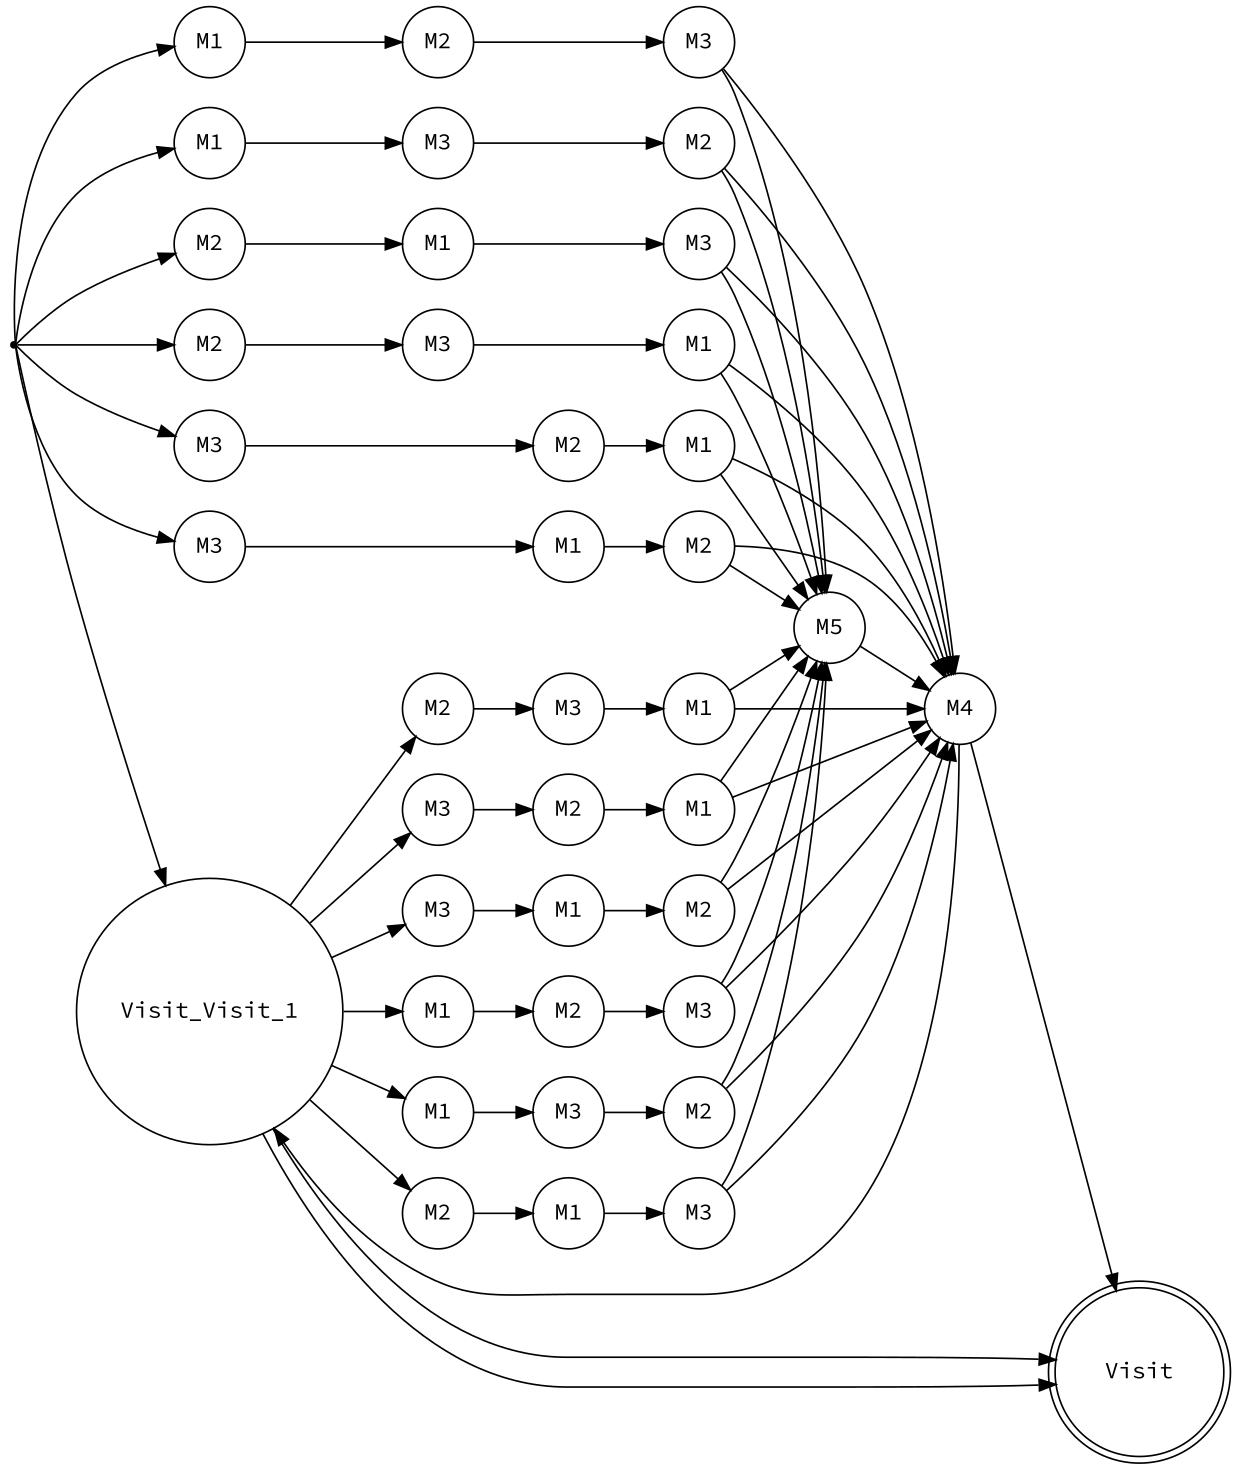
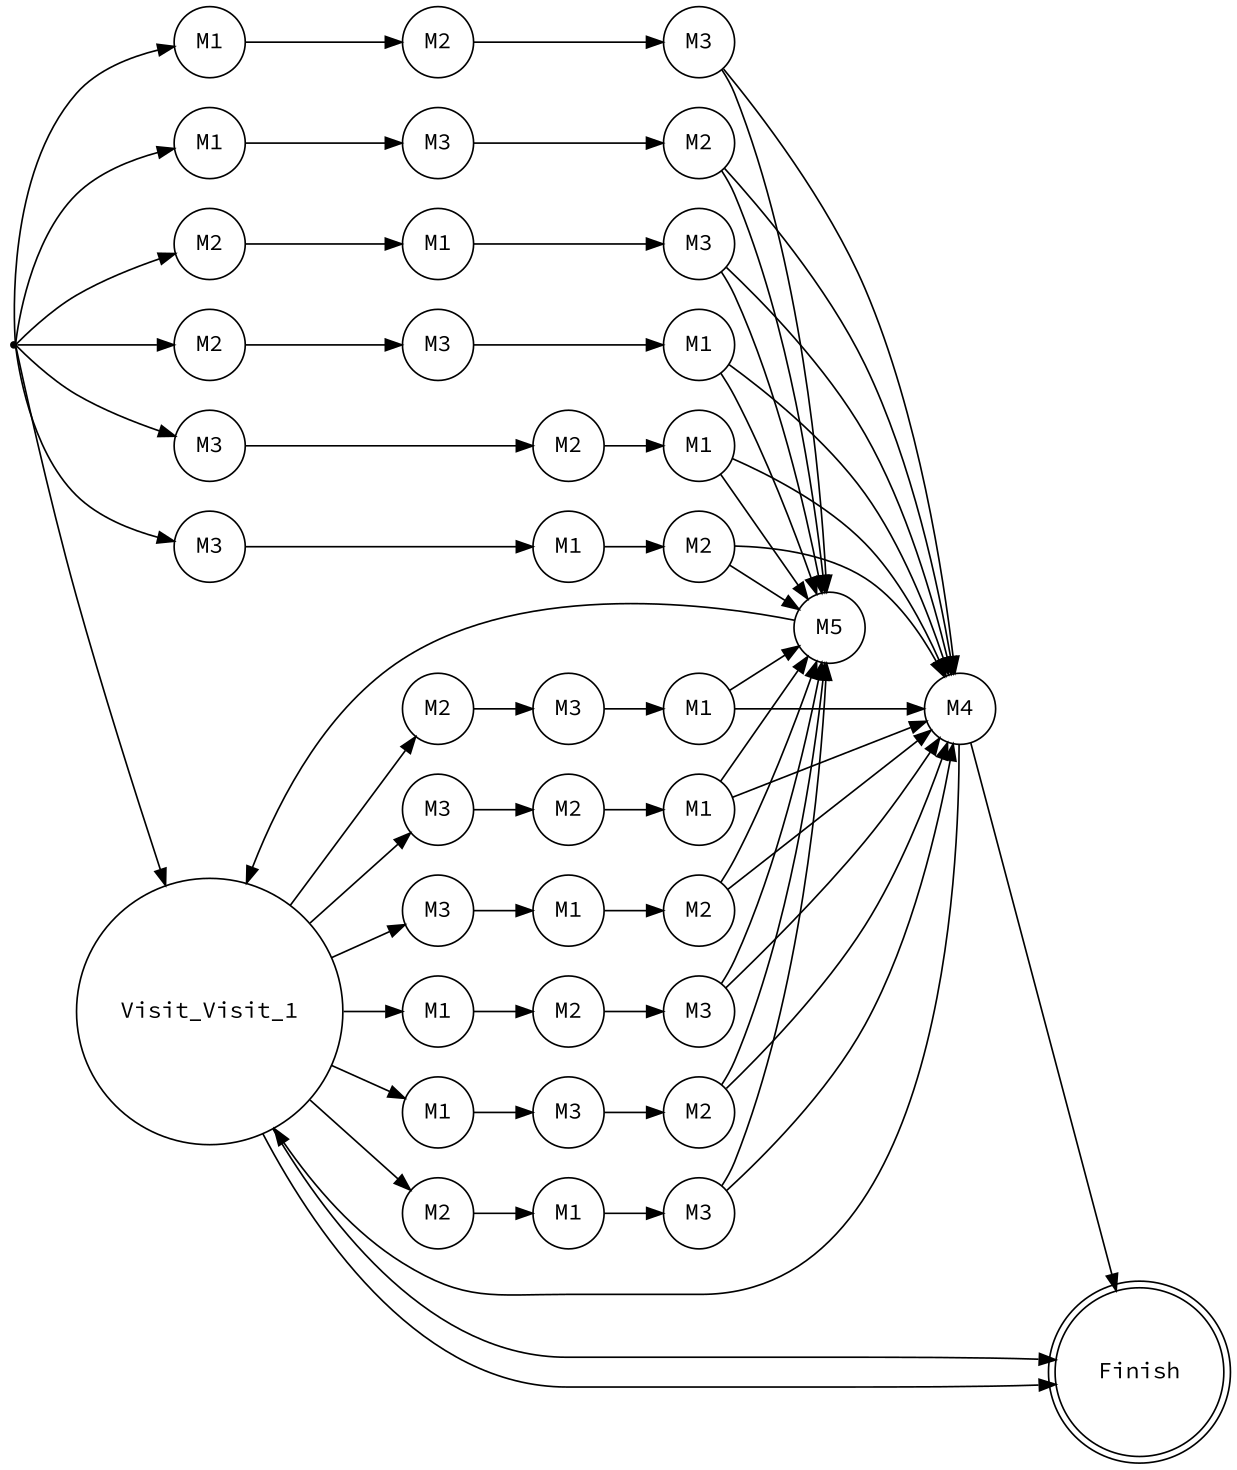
  digraph {
    fontname="Source Code Pro"
    rankdir=LR
    node [fontname="Source Code Pro" shape=circle]
    edge [fontname="Source Code Pro"]
-   n1 [label=Visit shape=doublecircle]
+   n1 [label=Finish shape=doublecircle]
    n2 [label=Start shape=point]
    n3 [label=M1]
    n4 [label=M1]
    n5 [label=M2]
    n6 [label=M2]
    n7 [label=M3]
    n8 [label=M3]
    n9 [label=Visit_Visit_1]
    n10 [label=M2]
    n11 [label=M3]
    n12 [label=M1]
    n13 [label=M3]
    n14 [label=M2]
    n15 [label=M1]
    n16 [label=M1]
    n17 [label=M1]
    n18 [label=M2]
    n19 [label=M2]
    n20 [label=M3]
    n21 [label=M3]
    n22 [label=M3]
    n23 [label=M4]
    n24 [label=M5]
    n25 [label=M2]
    n26 [label=M3]
    n27 [label=M1]
    n28 [label=M1]
    n29 [label=M2]
    n30 [label=M2]
    n31 [label=M3]
    n32 [label=M1]
    n33 [label=M3]
    n34 [label=M2]
    n35 [label=M1]
    n36 [label=M3]
    n37 [label=M2]
    n38 [label=M3]
    n39 [label=M1]
    n40 [label=M1]
    n41 [label=M2]
    n2 -> n3
    n2 -> n4
    n2 -> n5
    n2 -> n6
    n2 -> n7
    n2 -> n8
    n2 -> n9
    n3 -> n10
    n4 -> n11
    n5 -> n12
    n6 -> n13
    n7 -> n14
    n8 -> n15
    n9 -> n1
    n9 -> n1
    n9 -> n16
    n9 -> n17
    n9 -> n18
    n9 -> n19
    n9 -> n20
    n9 -> n21
    n10 -> n22
    n11 -> n25
    n12 -> n26
    n13 -> n27
    n14 -> n28
    n15 -> n29
    n16 -> n30
    n17 -> n31
    n18 -> n32
    n19 -> n33
    n20 -> n34
    n21 -> n35
    n22 -> n23
    n22 -> n24
    n23 -> n1
    n23 -> n9
-   n24 -> n23
+   n24 -> n9
    n25 -> n23
    n25 -> n24
    n26 -> n23
    n26 -> n24
    n27 -> n23
    n27 -> n24
    n28 -> n23
    n28 -> n24
    n29 -> n23
    n29 -> n24
    n30 -> n36
    n31 -> n37
    n32 -> n38
    n33 -> n39
    n34 -> n40
    n35 -> n41
    n36 -> n23
    n36 -> n24
    n37 -> n23
    n37 -> n24
    n38 -> n23
    n38 -> n24
    n39 -> n23
    n39 -> n24
    n40 -> n23
    n40 -> n24
    n41 -> n23
    n41 -> n24
  }
